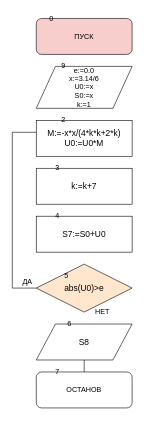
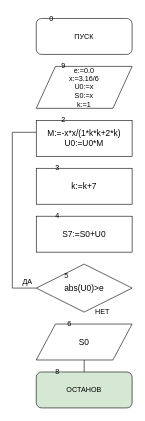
  <mxCell id="0" />
  <mxCell id="1" parent="0" />
  <mxCell id="2" value="" style="endArrow=none;html=1;exitX=0.5;exitY=0;exitDx=0;exitDy=0;" parent="1" source="4" target="16" edge="1"><mxGeometry width="50" height="50" relative="1" as="geometry"><mxPoint x="260" y="170" as="sourcePoint" /><mxPoint x="310" y="120" as="targetPoint" /></mxGeometry></mxCell>
- <mxCell id="3" value="&lt;font style=&quot;vertical-align: inherit&quot;&gt;&lt;font style=&quot;vertical-align: inherit&quot;&gt;ПУСК&lt;/font&gt;&lt;/font&gt;" style="rounded=1;whiteSpace=wrap;html=1;fillColor=#f8cecc;" parent="1" vertex="1"><mxGeometry x="60" y="30" width="160" height="60" as="geometry" /></mxCell>
- <mxCell id="4" value="&lt;font style=&quot;vertical-align: inherit&quot;&gt;&lt;font style=&quot;vertical-align: inherit&quot;&gt;ОСТАНОВ&lt;/font&gt;&lt;/font&gt;" style="rounded=1;whiteSpace=wrap;html=1;" parent="1" vertex="1"><mxGeometry x="60" y="620" width="160" height="60" as="geometry" /></mxCell>
- <mxCell id="5" value="&lt;div&gt;e:=0.0&lt;/div&gt;&lt;div&gt;x:=3.14/6&lt;/div&gt;&lt;div&gt;U0:=x&lt;/div&gt;&lt;div&gt;S0:=x&lt;/div&gt;&lt;div&gt;k:=1&lt;/div&gt;" style="shape=parallelogram;perimeter=parallelogramPerimeter;whiteSpace=wrap;html=1;" parent="1" vertex="1"><mxGeometry x="60" y="110" width="160" height="70" as="geometry" /></mxCell>
- <mxCell id="6" value="&lt;div&gt;&lt;span style=&quot;font-size: 14px&quot;&gt;M:=-x*x/(4*k*k+2*k)&lt;/span&gt;&lt;/div&gt;&lt;div&gt;&lt;span style=&quot;font-size: 14px&quot;&gt;U0:=U0*M&lt;/span&gt;&lt;/div&gt;" style="rounded=0;whiteSpace=wrap;html=1;" parent="1" vertex="1"><mxGeometry x="60" y="200" width="160" height="60" as="geometry" /></mxCell>
- <mxCell id="7" value="&lt;font style=&quot;font-size: 14px&quot;&gt;abs(U0)&amp;gt;e&lt;/font&gt;" style="rhombus;whiteSpace=wrap;html=1;fillColor=#ffe6cc;" parent="1" vertex="1"><mxGeometry x="60" y="440" width="160" height="80" as="geometry" /></mxCell>
+ <mxCell id="3" value="&lt;font style=&quot;vertical-align: inherit&quot;&gt;&lt;font style=&quot;vertical-align: inherit&quot;&gt;ПУСК&lt;/font&gt;&lt;/font&gt;" style="rounded=1;whiteSpace=wrap;html=1;" parent="1" vertex="1"><mxGeometry x="60" y="30" width="160" height="60" as="geometry" /></mxCell>
+ <mxCell id="4" value="&lt;font style=&quot;vertical-align: inherit&quot;&gt;&lt;font style=&quot;vertical-align: inherit&quot;&gt;ОСТАНОВ&lt;/font&gt;&lt;/font&gt;" style="rounded=1;whiteSpace=wrap;html=1;fillColor=#d5e8d4;" parent="1" vertex="1"><mxGeometry x="60" y="620" width="160" height="60" as="geometry" /></mxCell>
+ <mxCell id="5" value="&lt;div&gt;e:=0.0&lt;/div&gt;&lt;div&gt;x:=3.16/6&lt;/div&gt;&lt;div&gt;U0:=x&lt;/div&gt;&lt;div&gt;S0:=x&lt;/div&gt;&lt;div&gt;k:=1&lt;/div&gt;" style="shape=parallelogram;perimeter=parallelogramPerimeter;whiteSpace=wrap;html=1;" parent="1" vertex="1"><mxGeometry x="60" y="110" width="160" height="70" as="geometry" /></mxCell>
+ <mxCell id="6" value="&lt;div&gt;&lt;span style=&quot;font-size: 14px&quot;&gt;M:=-x*x/(1*k*k+2*k)&lt;/span&gt;&lt;/div&gt;&lt;div&gt;&lt;span style=&quot;font-size: 14px&quot;&gt;U0:=U0*M&lt;/span&gt;&lt;/div&gt;" style="rounded=0;whiteSpace=wrap;html=1;" parent="1" vertex="1"><mxGeometry x="60" y="200" width="160" height="60" as="geometry" /></mxCell>
+ <mxCell id="7" value="&lt;font style=&quot;font-size: 14px&quot;&gt;abs(U0)&amp;gt;e&lt;/font&gt;" style="rhombus;whiteSpace=wrap;html=1;" parent="1" vertex="1"><mxGeometry x="60" y="440" width="160" height="80" as="geometry" /></mxCell>
  <mxCell id="8" value="НЕТ" style="text;html=1;align=center;verticalAlign=middle;resizable=0;points=[];;autosize=1;" parent="1" vertex="1"><mxGeometry x="150" y="510" width="40" height="20" as="geometry" /></mxCell>
  <mxCell id="9" value="" style="endArrow=none;html=1;entryX=0;entryY=0.5;entryDx=0;entryDy=0;" parent="1" edge="1"><mxGeometry width="50" height="50" relative="1" as="geometry"><mxPoint x="20" y="480" as="sourcePoint" /><mxPoint x="60" y="480" as="targetPoint" /></mxGeometry></mxCell>
  <mxCell id="10" value="" style="endArrow=none;html=1;" parent="1" edge="1"><mxGeometry width="50" height="50" relative="1" as="geometry"><mxPoint x="20" y="220" as="sourcePoint" /><mxPoint x="20" y="480" as="targetPoint" /></mxGeometry></mxCell>
  <mxCell id="11" value="" style="endArrow=none;html=1;entryX=0;entryY=0.5;entryDx=0;entryDy=0;" parent="1" edge="1"><mxGeometry width="50" height="50" relative="1" as="geometry"><mxPoint x="20" y="220" as="sourcePoint" /><mxPoint x="60" y="220" as="targetPoint" /></mxGeometry></mxCell>
  <mxCell id="12" value="ДА" style="text;html=1;align=center;verticalAlign=middle;resizable=0;points=[];;autosize=1;" parent="1" vertex="1"><mxGeometry x="30" y="460" width="30" height="20" as="geometry" /></mxCell>
  <mxCell id="13" value="0" style="text;html=1;align=center;verticalAlign=middle;resizable=0;points=[];;autosize=1;" parent="1" vertex="1"><mxGeometry x="75" y="20" width="20" height="20" as="geometry" /></mxCell>
  <mxCell id="14" value="&lt;font style=&quot;font-size: 14px&quot;&gt;k:=k+7&lt;/font&gt;" style="rounded=0;whiteSpace=wrap;html=1;" parent="1" vertex="1"><mxGeometry x="60" y="280" width="160" height="60" as="geometry" /></mxCell>
  <mxCell id="15" value="&lt;div&gt;&lt;span style=&quot;font-size: 14px&quot;&gt;S7:=S0+U0&lt;/span&gt;&lt;/div&gt;" style="rounded=0;whiteSpace=wrap;html=1;" parent="1" vertex="1"><mxGeometry x="60" y="360" width="160" height="60" as="geometry" /></mxCell>
- <mxCell id="16" value="&lt;font style=&quot;font-size: 14px&quot;&gt;S8&lt;/font&gt;" style="shape=parallelogram;perimeter=parallelogramPerimeter;whiteSpace=wrap;html=1;" parent="1" vertex="1"><mxGeometry x="60" y="540" width="160" height="60" as="geometry" /></mxCell>
+ <mxCell id="16" value="&lt;font style=&quot;font-size: 14px&quot;&gt;S0&lt;/font&gt;" style="shape=parallelogram;perimeter=parallelogramPerimeter;whiteSpace=wrap;html=1;" parent="1" vertex="1"><mxGeometry x="60" y="540" width="160" height="60" as="geometry" /></mxCell>
  <mxCell id="17" value="9" style="text;html=1;align=center;verticalAlign=middle;resizable=0;points=[];;autosize=1;" parent="1" vertex="1"><mxGeometry x="95" y="100" width="20" height="20" as="geometry" /></mxCell>
  <mxCell id="18" value="2" style="text;html=1;align=center;verticalAlign=middle;resizable=0;points=[];;autosize=1;" parent="1" vertex="1"><mxGeometry x="95" y="190" width="20" height="20" as="geometry" /></mxCell>
  <mxCell id="19" value="3" style="text;html=1;align=center;verticalAlign=middle;resizable=0;points=[];;autosize=1;" parent="1" vertex="1"><mxGeometry x="85" y="270" width="20" height="20" as="geometry" /></mxCell>
  <mxCell id="20" value="4" style="text;html=1;align=center;verticalAlign=middle;resizable=0;points=[];;autosize=1;" parent="1" vertex="1"><mxGeometry x="85" y="350" width="20" height="20" as="geometry" /></mxCell>
  <mxCell id="21" value="5" style="text;html=1;align=center;verticalAlign=middle;resizable=0;points=[];;autosize=1;" parent="1" vertex="1"><mxGeometry x="100" y="450" width="20" height="20" as="geometry" /></mxCell>
  <mxCell id="22" value="6" style="text;html=1;align=center;verticalAlign=middle;resizable=0;points=[];;autosize=1;" parent="1" vertex="1"><mxGeometry x="105" y="530" width="20" height="20" as="geometry" /></mxCell>
- <mxCell id="23" value="7" style="text;html=1;align=center;verticalAlign=middle;resizable=0;points=[];;autosize=1;" parent="1" vertex="1"><mxGeometry x="85" y="610" width="20" height="20" as="geometry" /></mxCell>
+ <mxCell id="23" value="8" style="text;html=1;align=center;verticalAlign=middle;resizable=0;points=[];;autosize=1;" parent="1" vertex="1"><mxGeometry x="85" y="610" width="20" height="20" as="geometry" /></mxCell>
